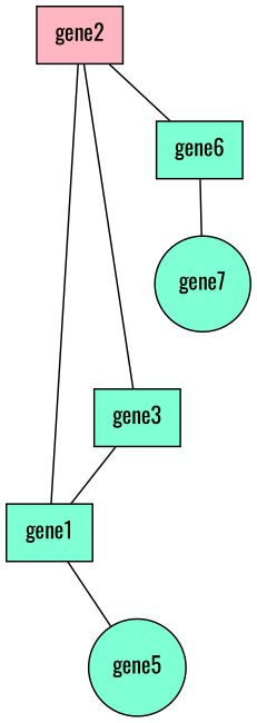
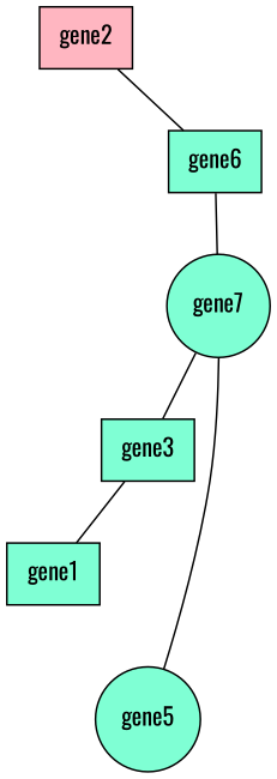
  strict graph {
    fontname=Oswald
    node [fillcolor=aquamarine fontname=Oswald shape=box style=filled]
    edge [fontname=Oswald]
    gene2 [fillcolor=lightpink]
    gene1
    gene5 [shape=circle]
    gene3
    gene6
    gene7 [shape=circle]
-   gene2 -- gene3
+   gene7 -- gene3
    gene2 -- gene6
-   gene1 -- gene2 [weight=2]
-   gene1 -- gene5
+   gene7 -- gene5
    gene3 -- gene1 [weight=0.5]
    gene6 -- gene7
  }
